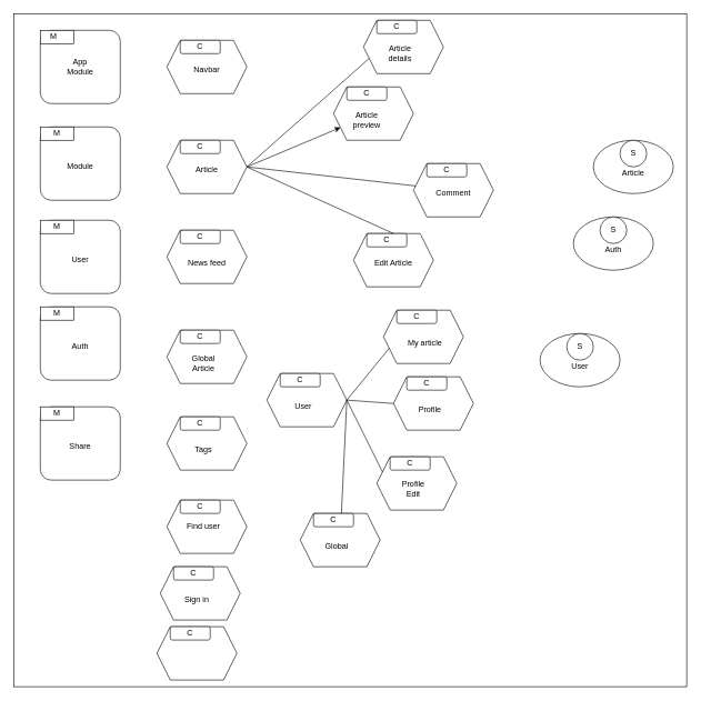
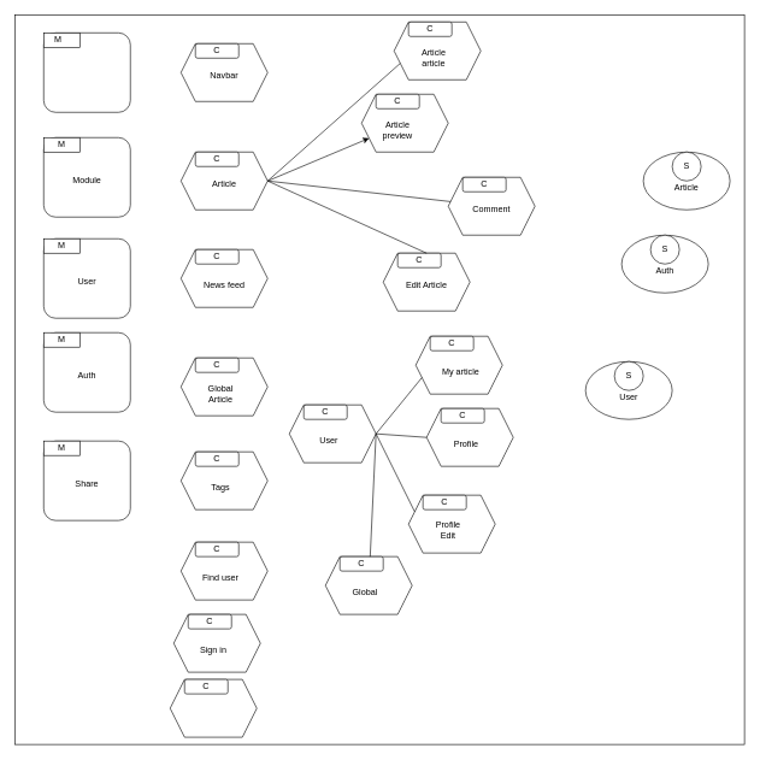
  <mxCell id="0" />
  <mxCell id="1" parent="0" />
  <mxCell id="2" value="" style="whiteSpace=wrap;html=1;aspect=fixed;" parent="1" vertex="1"><mxGeometry x="20" y="20" width="1010" height="1010" as="geometry" /></mxCell>
  <mxCell id="3" value="" style="rounded=1;whiteSpace=wrap;html=1;" parent="1" vertex="1"><mxGeometry x="60" y="45" width="120" height="110" as="geometry" /></mxCell>
  <mxCell id="4" value="" style="rounded=0;whiteSpace=wrap;html=1;" parent="1" vertex="1"><mxGeometry x="60" y="45" width="50" height="20" as="geometry" /></mxCell>
  <mxCell id="5" value="M" style="text;html=1;strokeColor=none;fillColor=none;align=center;verticalAlign=middle;whiteSpace=wrap;rounded=0;" parent="1" vertex="1"><mxGeometry x="60" y="45" width="40" height="20" as="geometry" /></mxCell>
  <mxCell id="6" value="" style="shape=hexagon;perimeter=hexagonPerimeter2;whiteSpace=wrap;html=1;fixedSize=1;" parent="1" vertex="1"><mxGeometry x="250" y="60" width="120" height="80" as="geometry" /></mxCell>
  <mxCell id="7" value="" style="rounded=1;whiteSpace=wrap;html=1;" parent="1" vertex="1"><mxGeometry x="270" y="60" width="60" height="20" as="geometry" /></mxCell>
  <mxCell id="8" value="C" style="text;html=1;strokeColor=none;fillColor=none;align=center;verticalAlign=middle;whiteSpace=wrap;rounded=0;" parent="1" vertex="1"><mxGeometry x="280" y="60" width="40" height="20" as="geometry" /></mxCell>
  <mxCell id="9" value="" style="ellipse;whiteSpace=wrap;html=1;" parent="1" vertex="1"><mxGeometry x="890" y="210" width="120" height="80" as="geometry" /></mxCell>
- <mxCell id="10" value="App Module" style="text;html=1;strokeColor=none;fillColor=none;align=center;verticalAlign=middle;whiteSpace=wrap;rounded=0;" parent="1" vertex="1"><mxGeometry x="90" y="85" width="60" height="30" as="geometry" /></mxCell>
  <mxCell id="11" value="" style="rounded=1;whiteSpace=wrap;html=1;" parent="1" vertex="1"><mxGeometry x="60" y="190" width="120" height="110" as="geometry" /></mxCell>
  <mxCell id="12" value="M" style="rounded=0;whiteSpace=wrap;html=1;" parent="1" vertex="1"><mxGeometry x="60" y="190" width="50" height="20" as="geometry" /></mxCell>
  <mxCell id="13" value="Module" style="text;html=1;strokeColor=none;fillColor=none;align=center;verticalAlign=middle;whiteSpace=wrap;rounded=0;" parent="1" vertex="1"><mxGeometry x="90" y="235" width="60" height="30" as="geometry" /></mxCell>
  <mxCell id="14" value="" style="rounded=1;whiteSpace=wrap;html=1;" parent="1" vertex="1"><mxGeometry x="60" y="330" width="120" height="110" as="geometry" /></mxCell>
  <mxCell id="15" value="M" style="rounded=0;whiteSpace=wrap;html=1;" parent="1" vertex="1"><mxGeometry x="60" y="330" width="50" height="20" as="geometry" /></mxCell>
  <mxCell id="16" value="User" style="text;html=1;strokeColor=none;fillColor=none;align=center;verticalAlign=middle;whiteSpace=wrap;rounded=0;" parent="1" vertex="1"><mxGeometry x="90" y="375" width="60" height="30" as="geometry" /></mxCell>
  <mxCell id="17" value="" style="rounded=1;whiteSpace=wrap;html=1;" parent="1" vertex="1"><mxGeometry x="60" y="460" width="120" height="110" as="geometry" /></mxCell>
  <mxCell id="18" value="M" style="rounded=0;whiteSpace=wrap;html=1;" parent="1" vertex="1"><mxGeometry x="60" y="460" width="50" height="20" as="geometry" /></mxCell>
  <mxCell id="19" value="Auth" style="text;html=1;strokeColor=none;fillColor=none;align=center;verticalAlign=middle;whiteSpace=wrap;rounded=0;" parent="1" vertex="1"><mxGeometry x="90" y="505" width="60" height="30" as="geometry" /></mxCell>
  <mxCell id="20" value="" style="rounded=1;whiteSpace=wrap;html=1;" parent="1" vertex="1"><mxGeometry x="60" y="610" width="120" height="110" as="geometry" /></mxCell>
  <mxCell id="21" value="M" style="rounded=0;whiteSpace=wrap;html=1;" parent="1" vertex="1"><mxGeometry x="60" y="610" width="50" height="20" as="geometry" /></mxCell>
  <mxCell id="22" value="Share" style="text;html=1;strokeColor=none;fillColor=none;align=center;verticalAlign=middle;whiteSpace=wrap;rounded=0;" parent="1" vertex="1"><mxGeometry x="90" y="655" width="60" height="30" as="geometry" /></mxCell>
  <mxCell id="23" value="" style="shape=hexagon;perimeter=hexagonPerimeter2;whiteSpace=wrap;html=1;fixedSize=1;" parent="1" vertex="1"><mxGeometry x="250" y="210" width="120" height="80" as="geometry" /></mxCell>
  <mxCell id="24" value="" style="rounded=1;whiteSpace=wrap;html=1;" parent="1" vertex="1"><mxGeometry x="270" y="210" width="60" height="20" as="geometry" /></mxCell>
  <mxCell id="25" value="C" style="text;html=1;strokeColor=none;fillColor=none;align=center;verticalAlign=middle;whiteSpace=wrap;rounded=0;" parent="1" vertex="1"><mxGeometry x="280" y="210" width="40" height="20" as="geometry" /></mxCell>
  <mxCell id="26" value="" style="shape=hexagon;perimeter=hexagonPerimeter2;whiteSpace=wrap;html=1;fixedSize=1;" parent="1" vertex="1"><mxGeometry x="250" y="345" width="120" height="80" as="geometry" /></mxCell>
  <mxCell id="27" value="" style="rounded=1;whiteSpace=wrap;html=1;" parent="1" vertex="1"><mxGeometry x="270" y="345" width="60" height="20" as="geometry" /></mxCell>
  <mxCell id="28" value="C" style="text;html=1;strokeColor=none;fillColor=none;align=center;verticalAlign=middle;whiteSpace=wrap;rounded=0;" parent="1" vertex="1"><mxGeometry x="280" y="345" width="40" height="20" as="geometry" /></mxCell>
  <mxCell id="29" value="" style="shape=hexagon;perimeter=hexagonPerimeter2;whiteSpace=wrap;html=1;fixedSize=1;" parent="1" vertex="1"><mxGeometry x="250" y="495" width="120" height="80" as="geometry" /></mxCell>
  <mxCell id="30" value="" style="rounded=1;whiteSpace=wrap;html=1;" parent="1" vertex="1"><mxGeometry x="270" y="495" width="60" height="20" as="geometry" /></mxCell>
  <mxCell id="31" value="C" style="text;html=1;strokeColor=none;fillColor=none;align=center;verticalAlign=middle;whiteSpace=wrap;rounded=0;" parent="1" vertex="1"><mxGeometry x="280" y="495" width="40" height="20" as="geometry" /></mxCell>
  <mxCell id="32" value="" style="shape=hexagon;perimeter=hexagonPerimeter2;whiteSpace=wrap;html=1;fixedSize=1;" parent="1" vertex="1"><mxGeometry x="250" y="625" width="120" height="80" as="geometry" /></mxCell>
  <mxCell id="33" value="" style="rounded=1;whiteSpace=wrap;html=1;" parent="1" vertex="1"><mxGeometry x="270" y="625" width="60" height="20" as="geometry" /></mxCell>
  <mxCell id="34" value="C" style="text;html=1;strokeColor=none;fillColor=none;align=center;verticalAlign=middle;whiteSpace=wrap;rounded=0;" parent="1" vertex="1"><mxGeometry x="280" y="625" width="40" height="20" as="geometry" /></mxCell>
  <mxCell id="35" value="" style="shape=hexagon;perimeter=hexagonPerimeter2;whiteSpace=wrap;html=1;fixedSize=1;" parent="1" vertex="1"><mxGeometry x="250" y="750" width="120" height="80" as="geometry" /></mxCell>
  <mxCell id="36" value="" style="rounded=1;whiteSpace=wrap;html=1;" parent="1" vertex="1"><mxGeometry x="270" y="750" width="60" height="20" as="geometry" /></mxCell>
  <mxCell id="37" value="C" style="text;html=1;strokeColor=none;fillColor=none;align=center;verticalAlign=middle;whiteSpace=wrap;rounded=0;" parent="1" vertex="1"><mxGeometry x="280" y="750" width="40" height="20" as="geometry" /></mxCell>
  <mxCell id="38" value="" style="shape=hexagon;perimeter=hexagonPerimeter2;whiteSpace=wrap;html=1;fixedSize=1;" parent="1" vertex="1"><mxGeometry x="240" y="850" width="120" height="80" as="geometry" /></mxCell>
  <mxCell id="39" value="" style="rounded=1;whiteSpace=wrap;html=1;" parent="1" vertex="1"><mxGeometry x="260" y="850" width="60" height="20" as="geometry" /></mxCell>
  <mxCell id="40" value="C" style="text;html=1;strokeColor=none;fillColor=none;align=center;verticalAlign=middle;whiteSpace=wrap;rounded=0;" parent="1" vertex="1"><mxGeometry x="270" y="850" width="40" height="20" as="geometry" /></mxCell>
  <mxCell id="41" value="" style="shape=hexagon;perimeter=hexagonPerimeter2;whiteSpace=wrap;html=1;fixedSize=1;" parent="1" vertex="1"><mxGeometry x="545" y="30" width="120" height="80" as="geometry" /></mxCell>
  <mxCell id="42" value="" style="rounded=1;whiteSpace=wrap;html=1;" parent="1" vertex="1"><mxGeometry x="565" y="30" width="60" height="20" as="geometry" /></mxCell>
  <mxCell id="43" value="C" style="text;html=1;strokeColor=none;fillColor=none;align=center;verticalAlign=middle;whiteSpace=wrap;rounded=0;" parent="1" vertex="1"><mxGeometry x="575" y="30" width="40" height="20" as="geometry" /></mxCell>
  <mxCell id="44" value="Navbar" style="text;html=1;strokeColor=none;fillColor=none;align=center;verticalAlign=middle;whiteSpace=wrap;rounded=0;" parent="1" vertex="1"><mxGeometry x="285" y="95" width="50" height="20" as="geometry" /></mxCell>
  <mxCell id="45" value="" style="shape=hexagon;perimeter=hexagonPerimeter2;whiteSpace=wrap;html=1;fixedSize=1;" parent="1" vertex="1"><mxGeometry x="500" y="130" width="120" height="80" as="geometry" /></mxCell>
  <mxCell id="46" value="" style="rounded=1;whiteSpace=wrap;html=1;" parent="1" vertex="1"><mxGeometry x="520" y="130" width="60" height="20" as="geometry" /></mxCell>
  <mxCell id="47" value="C" style="text;html=1;strokeColor=none;fillColor=none;align=center;verticalAlign=middle;whiteSpace=wrap;rounded=0;" parent="1" vertex="1"><mxGeometry x="530" y="130" width="40" height="20" as="geometry" /></mxCell>
  <mxCell id="48" value="" style="shape=hexagon;perimeter=hexagonPerimeter2;whiteSpace=wrap;html=1;fixedSize=1;" parent="1" vertex="1"><mxGeometry x="530" y="350" width="120" height="80" as="geometry" /></mxCell>
  <mxCell id="49" value="" style="rounded=1;whiteSpace=wrap;html=1;" parent="1" vertex="1"><mxGeometry x="550" y="350" width="60" height="20" as="geometry" /></mxCell>
  <mxCell id="50" value="C" style="text;html=1;strokeColor=none;fillColor=none;align=center;verticalAlign=middle;whiteSpace=wrap;rounded=0;" parent="1" vertex="1"><mxGeometry x="560" y="350" width="40" height="20" as="geometry" /></mxCell>
  <mxCell id="51" value="" style="shape=hexagon;perimeter=hexagonPerimeter2;whiteSpace=wrap;html=1;fixedSize=1;" parent="1" vertex="1"><mxGeometry x="620" y="245" width="120" height="80" as="geometry" /></mxCell>
  <mxCell id="52" value="" style="rounded=1;whiteSpace=wrap;html=1;" parent="1" vertex="1"><mxGeometry x="640" y="245" width="60" height="20" as="geometry" /></mxCell>
  <mxCell id="53" value="C" style="text;html=1;strokeColor=none;fillColor=none;align=center;verticalAlign=middle;whiteSpace=wrap;rounded=0;" parent="1" vertex="1"><mxGeometry x="650" y="245" width="40" height="20" as="geometry" /></mxCell>
  <mxCell id="54" value="Article" style="text;html=1;strokeColor=none;fillColor=none;align=center;verticalAlign=middle;whiteSpace=wrap;rounded=0;" parent="1" vertex="1"><mxGeometry x="280" y="245" width="60" height="20" as="geometry" /></mxCell>
  <mxCell id="55" value="" style="endArrow=classic;html=1;" parent="1" target="45" edge="1"><mxGeometry width="50" height="50" relative="1" as="geometry"><mxPoint x="370" y="250" as="sourcePoint" /><mxPoint x="420" y="190" as="targetPoint" /></mxGeometry></mxCell>
  <mxCell id="56" value="" style="endArrow=none;html=1;entryX=0;entryY=0.75;entryDx=0;entryDy=0;" parent="1" target="41" edge="1"><mxGeometry width="50" height="50" relative="1" as="geometry"><mxPoint x="370" y="250" as="sourcePoint" /><mxPoint x="420" y="200" as="targetPoint" /></mxGeometry></mxCell>
  <mxCell id="57" value="" style="endArrow=none;html=1;entryX=1;entryY=0.5;entryDx=0;entryDy=0;" parent="1" source="51" target="23" edge="1"><mxGeometry width="50" height="50" relative="1" as="geometry"><mxPoint x="370" y="300" as="sourcePoint" /><mxPoint x="430" y="260" as="targetPoint" /><Array as="points" /></mxGeometry></mxCell>
  <mxCell id="58" value="" style="endArrow=none;html=1;exitX=0.75;exitY=0;exitDx=0;exitDy=0;entryX=1;entryY=0.5;entryDx=0;entryDy=0;" parent="1" source="50" target="23" edge="1"><mxGeometry width="50" height="50" relative="1" as="geometry"><mxPoint x="633.206" y="288.588" as="sourcePoint" /><mxPoint x="390" y="259.091" as="targetPoint" /><Array as="points" /></mxGeometry></mxCell>
- <mxCell id="59" value="Article details" style="text;html=1;strokeColor=none;fillColor=none;align=center;verticalAlign=middle;whiteSpace=wrap;rounded=0;" parent="1" vertex="1"><mxGeometry x="565" y="65" width="70" height="30" as="geometry" /></mxCell>
+ <mxCell id="59" value="Article article" style="text;html=1;strokeColor=none;fillColor=none;align=center;verticalAlign=middle;whiteSpace=wrap;rounded=0;" parent="1" vertex="1"><mxGeometry x="565" y="65" width="70" height="30" as="geometry" /></mxCell>
  <mxCell id="60" value="Article preview" style="text;html=1;strokeColor=none;fillColor=none;align=center;verticalAlign=middle;whiteSpace=wrap;rounded=0;" parent="1" vertex="1"><mxGeometry x="515" y="165" width="70" height="30" as="geometry" /></mxCell>
  <mxCell id="61" value="Comment" style="text;html=1;strokeColor=none;fillColor=none;align=center;verticalAlign=middle;whiteSpace=wrap;rounded=0;" parent="1" vertex="1"><mxGeometry x="640" y="280" width="80" height="20" as="geometry" /></mxCell>
  <mxCell id="62" value="News feed" style="text;html=1;strokeColor=none;fillColor=none;align=center;verticalAlign=middle;whiteSpace=wrap;rounded=0;" parent="1" vertex="1"><mxGeometry x="280" y="385" width="60" height="20" as="geometry" /></mxCell>
  <mxCell id="63" value="Edit Article" style="text;html=1;strokeColor=none;fillColor=none;align=center;verticalAlign=middle;whiteSpace=wrap;rounded=0;" parent="1" vertex="1"><mxGeometry x="555" y="385" width="70" height="20" as="geometry" /></mxCell>
  <mxCell id="64" value="Global Article" style="text;html=1;strokeColor=none;fillColor=none;align=center;verticalAlign=middle;whiteSpace=wrap;rounded=0;" parent="1" vertex="1"><mxGeometry x="275" y="530" width="60" height="30" as="geometry" /></mxCell>
  <mxCell id="65" value="Tags" style="text;html=1;strokeColor=none;fillColor=none;align=center;verticalAlign=middle;whiteSpace=wrap;rounded=0;" parent="1" vertex="1"><mxGeometry x="285" y="665" width="40" height="20" as="geometry" /></mxCell>
- <mxCell id="66" value="Find user" style="text;html=1;strokeColor=none;fillColor=none;align=center;verticalAlign=middle;whiteSpace=wrap;rounded=0;" parent="1" vertex="1"><mxGeometry x="275" y="780" width="60" height="20" as="geometry" /></mxCell>
+ <mxCell id="66" value="Find user" style="text;html=1;strokeColor=none;fillColor=none;align=center;verticalAlign=middle;whiteSpace=wrap;rounded=0;" parent="1" vertex="1"><mxGeometry x="275" y="790" width="60" height="20" as="geometry" /></mxCell>
  <mxCell id="67" value="Sign in" style="text;html=1;strokeColor=none;fillColor=none;align=center;verticalAlign=middle;whiteSpace=wrap;rounded=0;" parent="1" vertex="1"><mxGeometry x="270" y="890" width="50" height="20" as="geometry" /></mxCell>
  <mxCell id="68" value="" style="shape=hexagon;perimeter=hexagonPerimeter2;whiteSpace=wrap;html=1;fixedSize=1;" parent="1" vertex="1"><mxGeometry x="235" y="940" width="120" height="80" as="geometry" /></mxCell>
  <mxCell id="69" value="" style="rounded=1;whiteSpace=wrap;html=1;" parent="1" vertex="1"><mxGeometry x="255" y="940" width="60" height="20" as="geometry" /></mxCell>
  <mxCell id="70" value="C" style="text;html=1;strokeColor=none;fillColor=none;align=center;verticalAlign=middle;whiteSpace=wrap;rounded=0;" parent="1" vertex="1"><mxGeometry x="265" y="940" width="40" height="20" as="geometry" /></mxCell>
  <mxCell id="71" value="" style="shape=hexagon;perimeter=hexagonPerimeter2;whiteSpace=wrap;html=1;fixedSize=1;" parent="1" vertex="1"><mxGeometry x="400" y="560" width="120" height="80" as="geometry" /></mxCell>
  <mxCell id="72" value="" style="rounded=1;whiteSpace=wrap;html=1;" parent="1" vertex="1"><mxGeometry x="420" y="560" width="60" height="20" as="geometry" /></mxCell>
  <mxCell id="73" value="C" style="text;html=1;strokeColor=none;fillColor=none;align=center;verticalAlign=middle;whiteSpace=wrap;rounded=0;" parent="1" vertex="1"><mxGeometry x="430" y="560" width="40" height="20" as="geometry" /></mxCell>
  <mxCell id="74" value="User&lt;span style=&quot;color: rgba(0 , 0 , 0 , 0) ; font-family: monospace ; font-size: 0px&quot;&gt;%3CmxGraphModel%3E%3Croot%3E%3CmxCell%20id%3D%220%22%2F%3E%3CmxCell%20id%3D%221%22%20parent%3D%220%22%2F%3E%3CmxCell%20id%3D%222%22%20value%3D%22%22%20style%3D%22shape%3Dhexagon%3Bperimeter%3DhexagonPerimeter2%3BwhiteSpace%3Dwrap%3Bhtml%3D1%3BfixedSize%3D1%3B%22%20vertex%3D%221%22%20parent%3D%221%22%3E%3CmxGeometry%20x%3D%22240%22%20y%3D%22860%22%20width%3D%22120%22%20height%3D%2280%22%20as%3D%22geometry%22%2F%3E%3C%2FmxCell%3E%3CmxCell%20id%3D%223%22%20value%3D%22%22%20style%3D%22rounded%3D1%3BwhiteSpace%3Dwrap%3Bhtml%3D1%3B%22%20vertex%3D%221%22%20parent%3D%221%22%3E%3CmxGeometry%20x%3D%22260%22%20y%3D%22860%22%20width%3D%2260%22%20height%3D%2220%22%20as%3D%22geometry%22%2F%3E%3C%2FmxCell%3E%3CmxCell%20id%3D%224%22%20value%3D%22C%22%20style%3D%22text%3Bhtml%3D1%3BstrokeColor%3Dnone%3BfillColor%3Dnone%3Balign%3Dcenter%3BverticalAlign%3Dmiddle%3BwhiteSpace%3Dwrap%3Brounded%3D0%3B%22%20vertex%3D%221%22%20parent%3D%221%22%3E%3CmxGeometry%20x%3D%22270%22%20y%3D%22860%22%20width%3D%2240%22%20height%3D%2220%22%20as%3D%22geometry%22%2F%3E%3C%2FmxCell%3E%3CmxCell%20id%3D%225%22%20value%3D%22Sign%20in%22%20style%3D%22text%3Bhtml%3D1%3BstrokeColor%3Dnone%3BfillColor%3Dnone%3Balign%3Dcenter%3BverticalAlign%3Dmiddle%3BwhiteSpace%3Dwrap%3Brounded%3D0%3B%22%20vertex%3D%221%22%20parent%3D%221%22%3E%3CmxGeometry%20x%3D%22270%22%20y%3D%22900%22%20width%3D%2250%22%20height%3D%2220%22%20as%3D%22geometry%22%2F%3E%3C%2FmxCell%3E%3C%2Froot%3E%3C%2FmxGraphModel%3E&lt;/span&gt;" style="text;html=1;strokeColor=none;fillColor=none;align=center;verticalAlign=middle;whiteSpace=wrap;rounded=0;" parent="1" vertex="1"><mxGeometry x="430" y="600" width="50" height="20" as="geometry" /></mxCell>
  <mxCell id="75" value="" style="shape=hexagon;perimeter=hexagonPerimeter2;whiteSpace=wrap;html=1;fixedSize=1;" parent="1" vertex="1"><mxGeometry x="590" y="565" width="120" height="80" as="geometry" /></mxCell>
  <mxCell id="76" value="" style="rounded=1;whiteSpace=wrap;html=1;" parent="1" vertex="1"><mxGeometry x="610" y="565" width="60" height="20" as="geometry" /></mxCell>
  <mxCell id="77" value="C" style="text;html=1;strokeColor=none;fillColor=none;align=center;verticalAlign=middle;whiteSpace=wrap;rounded=0;" parent="1" vertex="1"><mxGeometry x="620" y="565" width="40" height="20" as="geometry" /></mxCell>
  <mxCell id="78" value="Profile&lt;span style=&quot;color: rgba(0 , 0 , 0 , 0) ; font-family: monospace ; font-size: 0px&quot;&gt;%3CmxGraphModel%3E%3Croot%3E%3CmxCell%20id%3D%220%22%2F%3E%3CmxCell%20id%3D%221%22%20parent%3D%220%22%2F%3E%3CmxCell%20id%3D%222%22%20value%3D%22%22%20style%3D%22shape%3Dhexagon%3Bperimeter%3DhexagonPerimeter2%3BwhiteSpace%3Dwrap%3Bhtml%3D1%3BfixedSize%3D1%3B%22%20vertex%3D%221%22%20parent%3D%221%22%3E%3CmxGeometry%20x%3D%22240%22%20y%3D%22860%22%20width%3D%22120%22%20height%3D%2280%22%20as%3D%22geometry%22%2F%3E%3C%2FmxCell%3E%3CmxCell%20id%3D%223%22%20value%3D%22%22%20style%3D%22rounded%3D1%3BwhiteSpace%3Dwrap%3Bhtml%3D1%3B%22%20vertex%3D%221%22%20parent%3D%221%22%3E%3CmxGeometry%20x%3D%22260%22%20y%3D%22860%22%20width%3D%2260%22%20height%3D%2220%22%20as%3D%22geometry%22%2F%3E%3C%2FmxCell%3E%3CmxCell%20id%3D%224%22%20value%3D%22C%22%20style%3D%22text%3Bhtml%3D1%3BstrokeColor%3Dnone%3BfillColor%3Dnone%3Balign%3Dcenter%3BverticalAlign%3Dmiddle%3BwhiteSpace%3Dwrap%3Brounded%3D0%3B%22%20vertex%3D%221%22%20parent%3D%221%22%3E%3CmxGeometry%20x%3D%22270%22%20y%3D%22860%22%20width%3D%2240%22%20height%3D%2220%22%20as%3D%22geometry%22%2F%3E%3C%2FmxCell%3E%3CmxCell%20id%3D%225%22%20value%3D%22Sign%20in%22%20style%3D%22text%3Bhtml%3D1%3BstrokeColor%3Dnone%3BfillColor%3Dnone%3Balign%3Dcenter%3BverticalAlign%3Dmiddle%3BwhiteSpace%3Dwrap%3Brounded%3D0%3B%22%20vertex%3D%221%22%20parent%3D%221%22%3E%3CmxGeometry%20x%3D%22270%22%20y%3D%22900%22%20width%3D%2250%22%20height%3D%2220%22%20as%3D%22geometry%22%2F%3E%3C%2FmxCell%3E%3C%2Froot%3E%3C%2FmxGraphModel%3E&lt;/span&gt;" style="text;html=1;strokeColor=none;fillColor=none;align=center;verticalAlign=middle;whiteSpace=wrap;rounded=0;" parent="1" vertex="1"><mxGeometry x="620" y="605" width="50" height="20" as="geometry" /></mxCell>
  <mxCell id="79" value="" style="shape=hexagon;perimeter=hexagonPerimeter2;whiteSpace=wrap;html=1;fixedSize=1;" parent="1" vertex="1"><mxGeometry x="565" y="685" width="120" height="80" as="geometry" /></mxCell>
  <mxCell id="80" value="" style="rounded=1;whiteSpace=wrap;html=1;" parent="1" vertex="1"><mxGeometry x="585" y="685" width="60" height="20" as="geometry" /></mxCell>
  <mxCell id="81" value="C" style="text;html=1;strokeColor=none;fillColor=none;align=center;verticalAlign=middle;whiteSpace=wrap;rounded=0;" parent="1" vertex="1"><mxGeometry x="595" y="685" width="40" height="20" as="geometry" /></mxCell>
  <mxCell id="82" value="Profile Edit" style="text;html=1;strokeColor=none;fillColor=none;align=center;verticalAlign=middle;whiteSpace=wrap;rounded=0;" parent="1" vertex="1"><mxGeometry x="595" y="720" width="50" height="25" as="geometry" /></mxCell>
  <mxCell id="83" value="" style="shape=hexagon;perimeter=hexagonPerimeter2;whiteSpace=wrap;html=1;fixedSize=1;" parent="1" vertex="1"><mxGeometry x="450" y="770" width="120" height="80" as="geometry" /></mxCell>
  <mxCell id="84" value="" style="rounded=1;whiteSpace=wrap;html=1;" parent="1" vertex="1"><mxGeometry x="470" y="770" width="60" height="20" as="geometry" /></mxCell>
  <mxCell id="85" value="C" style="text;html=1;strokeColor=none;fillColor=none;align=center;verticalAlign=middle;whiteSpace=wrap;rounded=0;" parent="1" vertex="1"><mxGeometry x="480" y="770" width="40" height="20" as="geometry" /></mxCell>
  <mxCell id="86" value="Global" style="text;html=1;strokeColor=none;fillColor=none;align=center;verticalAlign=middle;whiteSpace=wrap;rounded=0;" parent="1" vertex="1"><mxGeometry x="480" y="810" width="50" height="20" as="geometry" /></mxCell>
  <mxCell id="87" value="" style="shape=hexagon;perimeter=hexagonPerimeter2;whiteSpace=wrap;html=1;fixedSize=1;" parent="1" vertex="1"><mxGeometry x="575" y="465" width="120" height="80" as="geometry" /></mxCell>
  <mxCell id="88" value="" style="rounded=1;whiteSpace=wrap;html=1;" parent="1" vertex="1"><mxGeometry x="595" y="465" width="60" height="20" as="geometry" /></mxCell>
  <mxCell id="89" value="C" style="text;html=1;strokeColor=none;fillColor=none;align=center;verticalAlign=middle;whiteSpace=wrap;rounded=0;" parent="1" vertex="1"><mxGeometry x="605" y="465" width="40" height="20" as="geometry" /></mxCell>
  <mxCell id="90" value="My article" style="text;html=1;strokeColor=none;fillColor=none;align=center;verticalAlign=middle;whiteSpace=wrap;rounded=0;" parent="1" vertex="1"><mxGeometry x="605" y="505" width="65" height="20" as="geometry" /></mxCell>
  <mxCell id="91" value="" style="endArrow=none;html=1;entryX=0;entryY=0.75;entryDx=0;entryDy=0;" parent="1" target="87" edge="1"><mxGeometry width="50" height="50" relative="1" as="geometry"><mxPoint x="520" y="600" as="sourcePoint" /><mxPoint x="570" y="550" as="targetPoint" /></mxGeometry></mxCell>
  <mxCell id="92" value="" style="endArrow=none;html=1;entryX=0;entryY=0.5;entryDx=0;entryDy=0;" parent="1" target="75" edge="1"><mxGeometry width="50" height="50" relative="1" as="geometry"><mxPoint x="520" y="600" as="sourcePoint" /><mxPoint x="593.571" y="532.143" as="targetPoint" /></mxGeometry></mxCell>
  <mxCell id="93" value="" style="endArrow=none;html=1;entryX=0;entryY=0.25;entryDx=0;entryDy=0;" parent="1" target="79" edge="1"><mxGeometry width="50" height="50" relative="1" as="geometry"><mxPoint x="520" y="600" as="sourcePoint" /><mxPoint x="600" y="615" as="targetPoint" /></mxGeometry></mxCell>
  <mxCell id="94" value="" style="endArrow=none;html=1;exitX=1;exitY=0.5;exitDx=0;exitDy=0;" parent="1" source="71" target="83" edge="1"><mxGeometry width="50" height="50" relative="1" as="geometry"><mxPoint x="530" y="610" as="sourcePoint" /><mxPoint x="510" y="760" as="targetPoint" /></mxGeometry></mxCell>
  <mxCell id="95" value="Article" style="text;html=1;strokeColor=none;fillColor=none;align=center;verticalAlign=middle;whiteSpace=wrap;rounded=0;" parent="1" vertex="1"><mxGeometry x="930" y="250" width="40" height="20" as="geometry" /></mxCell>
  <mxCell id="96" value="" style="ellipse;whiteSpace=wrap;html=1;aspect=fixed;" parent="1" vertex="1"><mxGeometry x="930" y="210" width="40" height="40" as="geometry" /></mxCell>
  <mxCell id="97" value="S" style="text;html=1;strokeColor=none;fillColor=none;align=center;verticalAlign=middle;whiteSpace=wrap;rounded=0;" parent="1" vertex="1"><mxGeometry x="930" y="220" width="40" height="20" as="geometry" /></mxCell>
  <mxCell id="98" value="" style="ellipse;whiteSpace=wrap;html=1;" parent="1" vertex="1"><mxGeometry x="860" y="325" width="120" height="80" as="geometry" /></mxCell>
  <mxCell id="99" value="Auth" style="text;html=1;strokeColor=none;fillColor=none;align=center;verticalAlign=middle;whiteSpace=wrap;rounded=0;" parent="1" vertex="1"><mxGeometry x="900" y="365" width="40" height="20" as="geometry" /></mxCell>
  <mxCell id="100" value="" style="ellipse;whiteSpace=wrap;html=1;aspect=fixed;" parent="1" vertex="1"><mxGeometry x="900" y="325" width="40" height="40" as="geometry" /></mxCell>
  <mxCell id="101" value="S" style="text;html=1;strokeColor=none;fillColor=none;align=center;verticalAlign=middle;whiteSpace=wrap;rounded=0;" parent="1" vertex="1"><mxGeometry x="900" y="335" width="40" height="20" as="geometry" /></mxCell>
  <mxCell id="102" value="" style="ellipse;whiteSpace=wrap;html=1;" parent="1" vertex="1"><mxGeometry x="810" y="500" width="120" height="80" as="geometry" /></mxCell>
  <mxCell id="103" value="User" style="text;html=1;strokeColor=none;fillColor=none;align=center;verticalAlign=middle;whiteSpace=wrap;rounded=0;" parent="1" vertex="1"><mxGeometry x="850" y="540" width="40" height="20" as="geometry" /></mxCell>
  <mxCell id="104" value="" style="ellipse;whiteSpace=wrap;html=1;aspect=fixed;" parent="1" vertex="1"><mxGeometry x="850" y="500" width="40" height="40" as="geometry" /></mxCell>
  <mxCell id="105" value="S" style="text;html=1;strokeColor=none;fillColor=none;align=center;verticalAlign=middle;whiteSpace=wrap;rounded=0;" parent="1" vertex="1"><mxGeometry x="850" y="510" width="40" height="20" as="geometry" /></mxCell>
